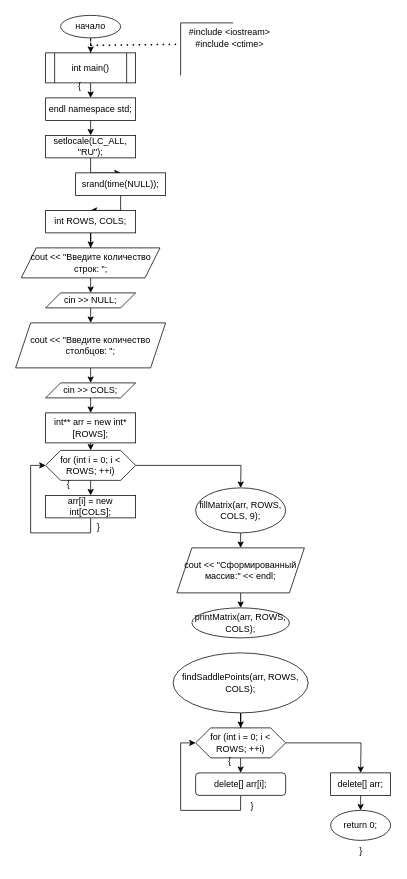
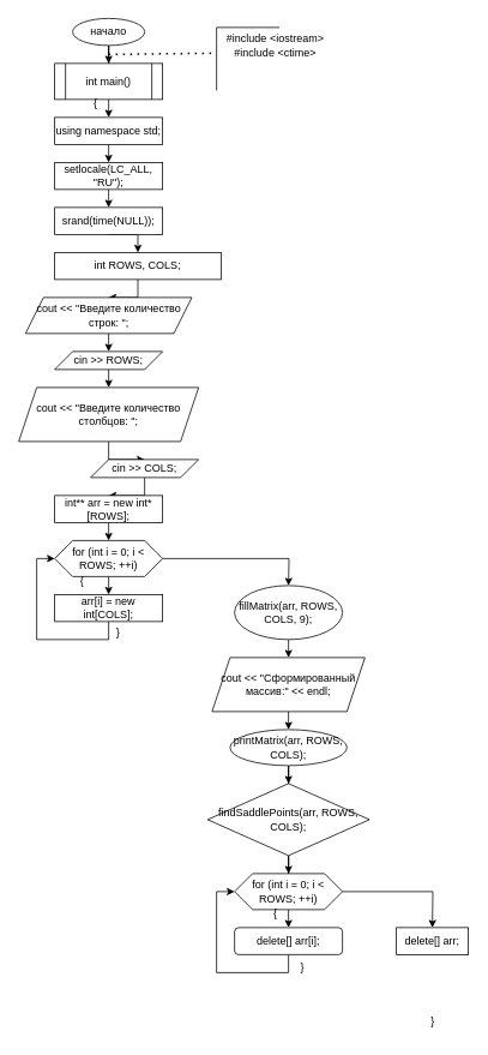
  <mxCell id="0" />
  <mxCell id="1" parent="0" />
- <mxCell id="2" style="edgeStyle=orthogonalEdgeStyle;rounded=0;orthogonalLoop=1;jettySize=auto;html=1;exitX=0.5;exitY=1;exitDx=0;exitDy=0;dashed=1;" edge="1" parent="1" source="3" target="5"><mxGeometry relative="1" as="geometry" /></mxCell>
+ <mxCell id="2" style="edgeStyle=orthogonalEdgeStyle;rounded=0;orthogonalLoop=1;jettySize=auto;html=1;exitX=0.5;exitY=1;exitDx=0;exitDy=0;" edge="1" parent="1" source="3" target="5"><mxGeometry relative="1" as="geometry" /></mxCell>
  <mxCell id="3" value="начало" style="ellipse;whiteSpace=wrap;html=1;" vertex="1" parent="1"><mxGeometry x="80" y="20" width="80" height="30" as="geometry" /></mxCell>
  <mxCell id="4" style="edgeStyle=orthogonalEdgeStyle;rounded=0;orthogonalLoop=1;jettySize=auto;html=1;exitX=0.5;exitY=1;exitDx=0;exitDy=0;entryX=0.5;entryY=0;entryDx=0;entryDy=0;" edge="1" parent="1" source="5" target="10"><mxGeometry relative="1" as="geometry" /></mxCell>
  <mxCell id="5" value="int main()" style="shape=process;whiteSpace=wrap;html=1;backgroundOutline=1;" vertex="1" parent="1"><mxGeometry x="60" y="70" width="120" height="40" as="geometry" /></mxCell>
  <mxCell id="6" value="" style="endArrow=none;html=1;rounded=0;" edge="1" parent="1"><mxGeometry width="50" height="50" relative="1" as="geometry"><mxPoint x="240" y="100" as="sourcePoint" /><mxPoint x="240" y="30" as="targetPoint" /></mxGeometry></mxCell>
  <mxCell id="7" value="" style="endArrow=none;html=1;rounded=0;" edge="1" parent="1"><mxGeometry width="50" height="50" relative="1" as="geometry"><mxPoint x="310" y="30" as="sourcePoint" /><mxPoint x="240" y="30" as="targetPoint" /></mxGeometry></mxCell>
  <mxCell id="8" value="&lt;div&gt;#include &amp;lt;iostream&amp;gt;&lt;/div&gt;&lt;div&gt;#include &amp;lt;ctime&amp;gt;&lt;/div&gt;" style="text;html=1;align=center;verticalAlign=middle;resizable=0;points=[];autosize=1;strokeColor=none;fillColor=none;" vertex="1" parent="1"><mxGeometry x="240" y="30" width="130" height="40" as="geometry" /></mxCell>
  <mxCell id="9" style="edgeStyle=orthogonalEdgeStyle;rounded=0;orthogonalLoop=1;jettySize=auto;html=1;exitX=0.5;exitY=1;exitDx=0;exitDy=0;entryX=0.5;entryY=0;entryDx=0;entryDy=0;" edge="1" parent="1" source="10" target="12"><mxGeometry relative="1" as="geometry" /></mxCell>
- <mxCell id="10" value="endl namespace std;" style="whiteSpace=wrap;html=1;" vertex="1" parent="1"><mxGeometry x="60" y="130" width="120" height="30" as="geometry" /></mxCell>
+ <mxCell id="10" value="using namespace std;" style="whiteSpace=wrap;html=1;" vertex="1" parent="1"><mxGeometry x="60" y="130" width="120" height="30" as="geometry" /></mxCell>
  <mxCell id="11" style="edgeStyle=orthogonalEdgeStyle;rounded=0;orthogonalLoop=1;jettySize=auto;html=1;exitX=0.5;exitY=1;exitDx=0;exitDy=0;entryX=0.5;entryY=0;entryDx=0;entryDy=0;" edge="1" parent="1" source="12" target="14"><mxGeometry relative="1" as="geometry" /></mxCell>
  <mxCell id="12" value="setlocale(LC_ALL, &quot;RU&quot;);" style="whiteSpace=wrap;html=1;" vertex="1" parent="1"><mxGeometry x="60" y="180" width="120" height="30" as="geometry" /></mxCell>
  <mxCell id="13" style="edgeStyle=orthogonalEdgeStyle;rounded=0;orthogonalLoop=1;jettySize=auto;html=1;exitX=0.5;exitY=1;exitDx=0;exitDy=0;entryX=0.5;entryY=0;entryDx=0;entryDy=0;" edge="1" parent="1" source="14" target="16"><mxGeometry relative="1" as="geometry" /></mxCell>
- <mxCell id="14" value="srand(time(NULL));" style="whiteSpace=wrap;html=1;" vertex="1" parent="1"><mxGeometry x="100" y="230" width="120" height="30" as="geometry" /></mxCell>
+ <mxCell id="14" value="srand(time(NULL));" style="whiteSpace=wrap;html=1;" vertex="1" parent="1"><mxGeometry x="60" y="230" width="120" height="30" as="geometry" /></mxCell>
  <mxCell id="15" style="edgeStyle=orthogonalEdgeStyle;rounded=0;orthogonalLoop=1;jettySize=auto;html=1;exitX=0.5;exitY=1;exitDx=0;exitDy=0;" edge="1" parent="1" source="16" target="18"><mxGeometry relative="1" as="geometry" /></mxCell>
- <mxCell id="16" value="int ROWS, COLS;" style="whiteSpace=wrap;html=1;" vertex="1" parent="1"><mxGeometry x="60" y="280" width="120" height="30" as="geometry" /></mxCell>
+ <mxCell id="16" value="int ROWS, COLS;" style="whiteSpace=wrap;html=1;" vertex="1" parent="1"><mxGeometry x="60" y="280" width="185" height="30" as="geometry" /></mxCell>
  <mxCell id="17" style="edgeStyle=orthogonalEdgeStyle;rounded=0;orthogonalLoop=1;jettySize=auto;html=1;exitX=0.5;exitY=1;exitDx=0;exitDy=0;entryX=0.5;entryY=0;entryDx=0;entryDy=0;" edge="1" parent="1" source="18" target="20"><mxGeometry relative="1" as="geometry" /></mxCell>
  <mxCell id="18" value="cout &amp;lt;&amp;lt; &quot;Введите количество строк: &quot;;" style="shape=parallelogram;perimeter=parallelogramPerimeter;whiteSpace=wrap;html=1;fixedSize=1;" vertex="1" parent="1"><mxGeometry x="27.5" y="330" width="185" height="40" as="geometry" /></mxCell>
  <mxCell id="19" style="edgeStyle=orthogonalEdgeStyle;rounded=0;orthogonalLoop=1;jettySize=auto;html=1;exitX=0.5;exitY=1;exitDx=0;exitDy=0;entryX=0.5;entryY=0;entryDx=0;entryDy=0;" edge="1" parent="1" source="20" target="22"><mxGeometry relative="1" as="geometry" /></mxCell>
- <mxCell id="20" value="cin &amp;gt;&amp;gt; NULL;" style="shape=parallelogram;perimeter=parallelogramPerimeter;whiteSpace=wrap;html=1;fixedSize=1;" vertex="1" parent="1"><mxGeometry x="60" y="390" width="120" height="20" as="geometry" /></mxCell>
+ <mxCell id="20" value="cin &amp;gt;&amp;gt; ROWS;" style="shape=parallelogram;perimeter=parallelogramPerimeter;whiteSpace=wrap;html=1;fixedSize=1;" vertex="1" parent="1"><mxGeometry x="60" y="390" width="120" height="20" as="geometry" /></mxCell>
  <mxCell id="21" style="edgeStyle=orthogonalEdgeStyle;rounded=0;orthogonalLoop=1;jettySize=auto;html=1;exitX=0.5;exitY=1;exitDx=0;exitDy=0;entryX=0.5;entryY=0;entryDx=0;entryDy=0;" edge="1" parent="1" source="22" target="24"><mxGeometry relative="1" as="geometry" /></mxCell>
  <mxCell id="22" value="cout &amp;lt;&amp;lt; &quot;Введите количество столбцов: &quot;;" style="shape=parallelogram;perimeter=parallelogramPerimeter;whiteSpace=wrap;html=1;fixedSize=1;" vertex="1" parent="1"><mxGeometry x="20" y="430" width="200" height="60" as="geometry" /></mxCell>
  <mxCell id="23" style="edgeStyle=orthogonalEdgeStyle;rounded=0;orthogonalLoop=1;jettySize=auto;html=1;exitX=0.5;exitY=1;exitDx=0;exitDy=0;entryX=0.5;entryY=0;entryDx=0;entryDy=0;" edge="1" parent="1" source="24" target="26"><mxGeometry relative="1" as="geometry" /></mxCell>
- <mxCell id="24" value="cin &amp;gt;&amp;gt; COLS;" style="shape=parallelogram;perimeter=parallelogramPerimeter;whiteSpace=wrap;html=1;fixedSize=1;" vertex="1" parent="1"><mxGeometry x="60" y="510" width="120" height="20" as="geometry" /></mxCell>
+ <mxCell id="24" value="cin &amp;gt;&amp;gt; COLS;" style="shape=parallelogram;perimeter=parallelogramPerimeter;whiteSpace=wrap;html=1;fixedSize=1;" vertex="1" parent="1"><mxGeometry x="100" y="510" width="120" height="20" as="geometry" /></mxCell>
  <mxCell id="25" style="edgeStyle=orthogonalEdgeStyle;rounded=0;orthogonalLoop=1;jettySize=auto;html=1;exitX=0.5;exitY=1;exitDx=0;exitDy=0;entryX=0.5;entryY=0;entryDx=0;entryDy=0;" edge="1" parent="1" source="26" target="29"><mxGeometry relative="1" as="geometry" /></mxCell>
- <mxCell id="26" value="int** arr = new int* [ROWS];" style="whiteSpace=wrap;html=1;" vertex="1" parent="1"><mxGeometry x="60" y="550" width="120" height="40" as="geometry" /></mxCell>
+ <mxCell id="26" value="int** arr = new int* [ROWS];" style="whiteSpace=wrap;html=1;" vertex="1" parent="1"><mxGeometry x="60" y="550" width="120" height="30" as="geometry" /></mxCell>
  <mxCell id="27" style="edgeStyle=orthogonalEdgeStyle;rounded=0;orthogonalLoop=1;jettySize=auto;html=1;exitX=0.5;exitY=1;exitDx=0;exitDy=0;entryX=0.5;entryY=0;entryDx=0;entryDy=0;" edge="1" parent="1" source="29" target="31"><mxGeometry relative="1" as="geometry" /></mxCell>
  <mxCell id="28" style="edgeStyle=orthogonalEdgeStyle;rounded=0;orthogonalLoop=1;jettySize=auto;html=1;exitX=1;exitY=0.5;exitDx=0;exitDy=0;" edge="1" parent="1" source="29"><mxGeometry relative="1" as="geometry"><mxPoint x="320" y="650" as="targetPoint" /></mxGeometry></mxCell>
  <mxCell id="29" value="for (int i = 0; i &amp;lt; ROWS; ++i)" style="shape=hexagon;perimeter=hexagonPerimeter2;whiteSpace=wrap;html=1;fixedSize=1;" vertex="1" parent="1"><mxGeometry x="60" y="600" width="120" height="40" as="geometry" /></mxCell>
  <mxCell id="30" style="edgeStyle=orthogonalEdgeStyle;rounded=0;orthogonalLoop=1;jettySize=auto;html=1;exitX=0.5;exitY=1;exitDx=0;exitDy=0;entryX=0;entryY=0.5;entryDx=0;entryDy=0;" edge="1" parent="1" source="31" target="29"><mxGeometry relative="1" as="geometry" /></mxCell>
  <mxCell id="31" value="arr[i] = new int[COLS];" style="whiteSpace=wrap;html=1;" vertex="1" parent="1"><mxGeometry x="60" y="660" width="120" height="30" as="geometry" /></mxCell>
  <mxCell id="32" style="edgeStyle=orthogonalEdgeStyle;rounded=0;orthogonalLoop=1;jettySize=auto;html=1;exitX=0.5;exitY=1;exitDx=0;exitDy=0;entryX=0.5;entryY=0;entryDx=0;entryDy=0;" edge="1" parent="1" source="33" target="35"><mxGeometry relative="1" as="geometry" /></mxCell>
  <mxCell id="33" value="fillMatrix(arr, ROWS, COLS, 9);" style="ellipse;whiteSpace=wrap;html=1;" vertex="1" parent="1"><mxGeometry x="260" y="650" width="120" height="60" as="geometry" /></mxCell>
  <mxCell id="34" style="edgeStyle=orthogonalEdgeStyle;rounded=0;orthogonalLoop=1;jettySize=auto;html=1;exitX=0.5;exitY=1;exitDx=0;exitDy=0;entryX=0.5;entryY=0;entryDx=0;entryDy=0;" edge="1" parent="1" source="35" target="37"><mxGeometry relative="1" as="geometry" /></mxCell>
  <mxCell id="35" value="cout &amp;lt;&amp;lt; &quot;Сформированный массив:&quot; &amp;lt;&amp;lt; endl;" style="shape=parallelogram;perimeter=parallelogramPerimeter;whiteSpace=wrap;html=1;fixedSize=1;" vertex="1" parent="1"><mxGeometry x="235" y="730" width="170" height="60" as="geometry" /></mxCell>
+ <mxCell id="36" style="edgeStyle=orthogonalEdgeStyle;rounded=0;orthogonalLoop=1;jettySize=auto;html=1;exitX=0.5;exitY=1;exitDx=0;exitDy=0;" edge="1" parent="1" source="37" target="39"><mxGeometry relative="1" as="geometry" /></mxCell>
  <mxCell id="37" value="printMatrix(arr, ROWS, COLS);" style="ellipse;whiteSpace=wrap;html=1;" vertex="1" parent="1"><mxGeometry x="255" y="810" width="130" height="40" as="geometry" /></mxCell>
  <mxCell id="38" style="edgeStyle=orthogonalEdgeStyle;rounded=0;orthogonalLoop=1;jettySize=auto;html=1;exitX=0.5;exitY=1;exitDx=0;exitDy=0;" edge="1" parent="1" source="39" target="42"><mxGeometry relative="1" as="geometry" /></mxCell>
- <mxCell id="39" value="findSaddlePoints(arr, ROWS, COLS);" style="ellipse;whiteSpace=wrap;html=1;" vertex="1" parent="1"><mxGeometry x="230" y="870" width="180" height="80" as="geometry" /></mxCell>
+ <mxCell id="39" value="findSaddlePoints(arr, ROWS, COLS);" style="rhombus;whiteSpace=wrap;html=1;" vertex="1" parent="1"><mxGeometry x="230" y="870" width="180" height="80" as="geometry" /></mxCell>
  <mxCell id="40" style="edgeStyle=orthogonalEdgeStyle;rounded=0;orthogonalLoop=1;jettySize=auto;html=1;exitX=0.5;exitY=1;exitDx=0;exitDy=0;entryX=0.5;entryY=0;entryDx=0;entryDy=0;" edge="1" parent="1" source="42" target="44"><mxGeometry relative="1" as="geometry" /></mxCell>
  <mxCell id="41" style="edgeStyle=orthogonalEdgeStyle;rounded=0;orthogonalLoop=1;jettySize=auto;html=1;exitX=1;exitY=0.5;exitDx=0;exitDy=0;" edge="1" parent="1" source="42"><mxGeometry relative="1" as="geometry"><mxPoint x="480" y="1030" as="targetPoint" /></mxGeometry></mxCell>
  <mxCell id="42" value="for (int i = 0; i &amp;lt; ROWS; ++i)" style="shape=hexagon;perimeter=hexagonPerimeter2;whiteSpace=wrap;html=1;fixedSize=1;" vertex="1" parent="1"><mxGeometry x="260" y="970" width="120" height="40" as="geometry" /></mxCell>
  <mxCell id="43" style="edgeStyle=orthogonalEdgeStyle;rounded=0;orthogonalLoop=1;jettySize=auto;html=1;exitX=0.5;exitY=1;exitDx=0;exitDy=0;entryX=0;entryY=0.5;entryDx=0;entryDy=0;" edge="1" parent="1" source="44" target="42"><mxGeometry relative="1" as="geometry" /></mxCell>
  <mxCell id="44" value="delete[] arr[i];" style="whiteSpace=wrap;html=1;rounded=1;" vertex="1" parent="1"><mxGeometry x="260" y="1030" width="120" height="30" as="geometry" /></mxCell>
- <mxCell id="45" style="edgeStyle=orthogonalEdgeStyle;rounded=0;orthogonalLoop=1;jettySize=auto;html=1;exitX=0.5;exitY=1;exitDx=0;exitDy=0;entryX=0.5;entryY=0;entryDx=0;entryDy=0;" edge="1" parent="1" source="46" target="47"><mxGeometry relative="1" as="geometry" /></mxCell>
  <mxCell id="46" value="delete[] arr;" style="whiteSpace=wrap;html=1;" vertex="1" parent="1"><mxGeometry x="440" y="1030" width="80" height="30" as="geometry" /></mxCell>
- <mxCell id="47" value="return 0;" style="ellipse;whiteSpace=wrap;html=1;" vertex="1" parent="1"><mxGeometry x="440" y="1080" width="80" height="40" as="geometry" /></mxCell>
  <mxCell id="48" value="{" style="text;html=1;align=center;verticalAlign=middle;resizable=0;points=[];autosize=1;strokeColor=none;fillColor=none;" vertex="1" parent="1"><mxGeometry x="90" y="100" width="30" height="30" as="geometry" /></mxCell>
  <mxCell id="49" value="}" style="text;html=1;align=center;verticalAlign=middle;resizable=0;points=[];autosize=1;strokeColor=none;fillColor=none;" vertex="1" parent="1"><mxGeometry x="465" y="1120" width="30" height="30" as="geometry" /></mxCell>
  <mxCell id="50" value="{" style="text;html=1;align=center;verticalAlign=middle;resizable=0;points=[];autosize=1;strokeColor=none;fillColor=none;" vertex="1" parent="1"><mxGeometry x="290" y="1000" width="30" height="30" as="geometry" /></mxCell>
  <mxCell id="51" value="}" style="text;html=1;align=center;verticalAlign=middle;resizable=0;points=[];autosize=1;strokeColor=none;fillColor=none;" vertex="1" parent="1"><mxGeometry x="320" y="1060" width="30" height="30" as="geometry" /></mxCell>
  <mxCell id="52" value="{" style="text;html=1;align=center;verticalAlign=middle;resizable=0;points=[];autosize=1;strokeColor=none;fillColor=none;" vertex="1" parent="1"><mxGeometry x="75" y="630" width="30" height="30" as="geometry" /></mxCell>
  <mxCell id="53" value="}" style="text;html=1;align=center;verticalAlign=middle;resizable=0;points=[];autosize=1;strokeColor=none;fillColor=none;" vertex="1" parent="1"><mxGeometry x="115" y="688" width="30" height="30" as="geometry" /></mxCell>
  <mxCell id="54" value="" style="endArrow=none;dashed=1;html=1;dashPattern=1 3;strokeWidth=2;rounded=0;entryX=-0.018;entryY=0.715;entryDx=0;entryDy=0;entryPerimeter=0;" edge="1" parent="1" target="8"><mxGeometry width="50" height="50" relative="1" as="geometry"><mxPoint x="120" y="60" as="sourcePoint" /><mxPoint x="220" y="50" as="targetPoint" /></mxGeometry></mxCell>
